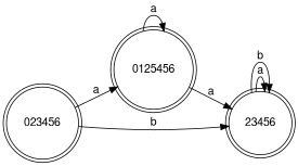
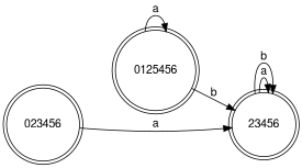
  digraph {
    fontname="Helvetica, Arial, sans-serif"
    rankdir=LR
    node [fontname="Helvetica,Arial,sans-serif" shape=doublecircle]
    edge [fontname="Helvetica,Arial,sans-serif"]
    n1 [label=0125456]
    023456
    23456
    n1 -> n1 [label=a]
-   n1 -> 23456 [label=a]
-   023456 -> n1 [label=a]
-   023456 -> 23456 [label=b]
+   n1 -> 23456 [label=b]
+   023456 -> 23456 [label=a]
    23456 -> 23456 [label=a]
    23456 -> 23456 [label=b]
  }
